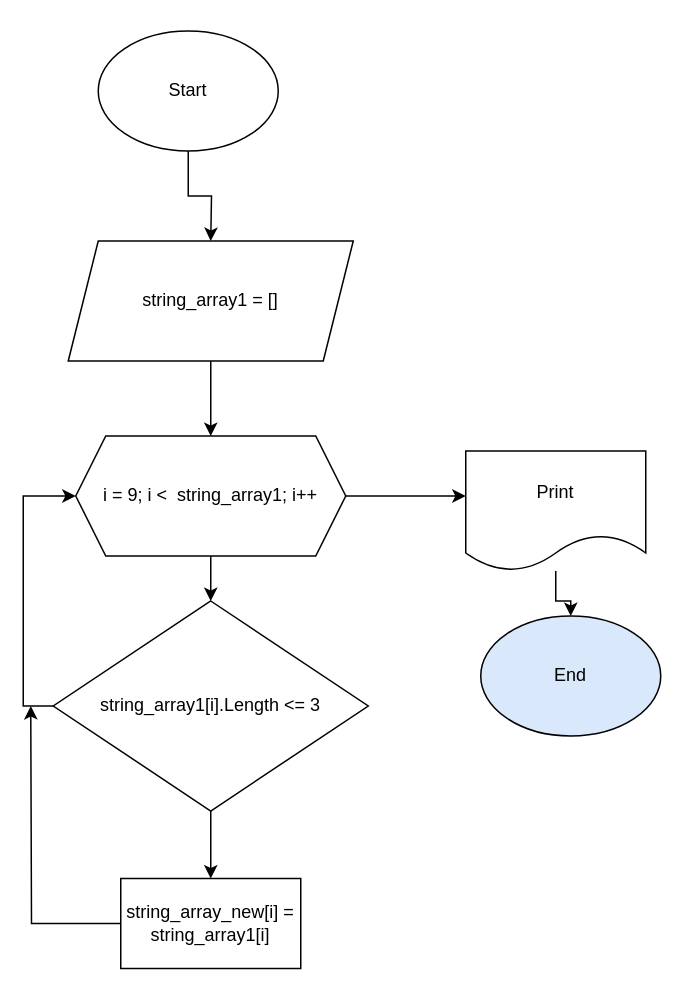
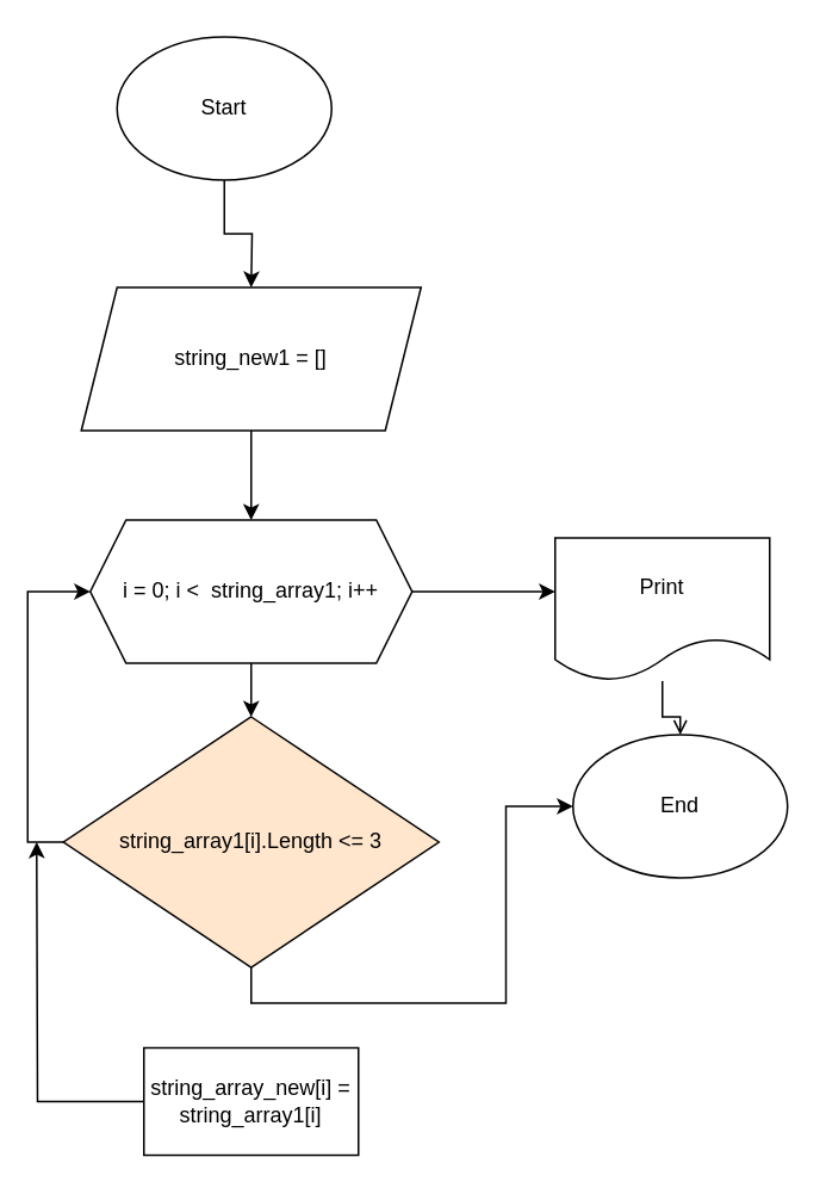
  <mxCell id="0" />
  <mxCell id="1" parent="0" />
  <mxCell id="2" style="edgeStyle=orthogonalEdgeStyle;rounded=0;orthogonalLoop=1;jettySize=auto;html=1;exitX=0.5;exitY=1;exitDx=0;exitDy=0;" edge="1" parent="1" source="3"><mxGeometry relative="1" as="geometry"><mxPoint x="140" y="160" as="targetPoint" /></mxGeometry></mxCell>
  <mxCell id="3" value="Start" style="ellipse;whiteSpace=wrap;html=1;" vertex="1" parent="1"><mxGeometry x="65" y="20" width="120" height="80" as="geometry" /></mxCell>
  <mxCell id="4" style="edgeStyle=orthogonalEdgeStyle;rounded=0;orthogonalLoop=1;jettySize=auto;html=1;exitX=0.5;exitY=1;exitDx=0;exitDy=0;entryX=0.5;entryY=0;entryDx=0;entryDy=0;" edge="1" parent="1" source="5" target="8"><mxGeometry relative="1" as="geometry" /></mxCell>
- <mxCell id="5" value="string_array1 = []&lt;br&gt;" style="shape=parallelogram;perimeter=parallelogramPerimeter;whiteSpace=wrap;html=1;fixedSize=1;" vertex="1" parent="1"><mxGeometry x="45" y="160" width="190" height="80" as="geometry" /></mxCell>
+ <mxCell id="5" value="string_new1 = []&lt;br&gt;" style="shape=parallelogram;perimeter=parallelogramPerimeter;whiteSpace=wrap;html=1;fixedSize=1;" vertex="1" parent="1"><mxGeometry x="45" y="160" width="190" height="80" as="geometry" /></mxCell>
  <mxCell id="6" style="edgeStyle=orthogonalEdgeStyle;rounded=0;orthogonalLoop=1;jettySize=auto;html=1;exitX=0.5;exitY=1;exitDx=0;exitDy=0;entryX=0.5;entryY=0;entryDx=0;entryDy=0;" edge="1" parent="1" source="8" target="11"><mxGeometry relative="1" as="geometry" /></mxCell>
  <mxCell id="7" style="edgeStyle=orthogonalEdgeStyle;rounded=0;orthogonalLoop=1;jettySize=auto;html=1;exitX=1;exitY=0.5;exitDx=0;exitDy=0;" edge="1" parent="1" source="8"><mxGeometry relative="1" as="geometry"><mxPoint x="310" y="330" as="targetPoint" /></mxGeometry></mxCell>
- <mxCell id="8" value="i = 9; i &amp;lt;&amp;nbsp; string_array1; i++" style="shape=hexagon;perimeter=hexagonPerimeter2;whiteSpace=wrap;html=1;fixedSize=1;" vertex="1" parent="1"><mxGeometry x="50" y="290" width="180" height="80" as="geometry" /></mxCell>
- <mxCell id="9" style="edgeStyle=orthogonalEdgeStyle;rounded=0;orthogonalLoop=1;jettySize=auto;html=1;exitX=0.5;exitY=1;exitDx=0;exitDy=0;entryX=0.5;entryY=0;entryDx=0;entryDy=0;" edge="1" parent="1" source="11" target="13"><mxGeometry relative="1" as="geometry" /></mxCell>
+ <mxCell id="8" value="i = 0; i &amp;lt;&amp;nbsp; string_array1; i++" style="shape=hexagon;perimeter=hexagonPerimeter2;whiteSpace=wrap;html=1;fixedSize=1;" vertex="1" parent="1"><mxGeometry x="50" y="290" width="180" height="80" as="geometry" /></mxCell>
+ <mxCell id="9" style="edgeStyle=orthogonalEdgeStyle;rounded=0;orthogonalLoop=1;jettySize=auto;html=1;exitX=0.5;exitY=1;exitDx=0;exitDy=0;" edge="1" parent="1" source="11" target="16"><mxGeometry relative="1" as="geometry" /></mxCell>
  <mxCell id="10" style="edgeStyle=orthogonalEdgeStyle;rounded=0;orthogonalLoop=1;jettySize=auto;html=1;exitX=0;exitY=0.5;exitDx=0;exitDy=0;entryX=0;entryY=0.5;entryDx=0;entryDy=0;" edge="1" parent="1" source="11" target="8"><mxGeometry relative="1" as="geometry" /></mxCell>
- <mxCell id="11" value="string_array1[i].Length &amp;lt;= 3" style="rhombus;whiteSpace=wrap;html=1;" vertex="1" parent="1"><mxGeometry x="35" y="400" width="210" height="140" as="geometry" /></mxCell>
+ <mxCell id="11" value="string_array1[i].Length &amp;lt;= 3" style="rhombus;whiteSpace=wrap;html=1;fillColor=#ffe6cc;" vertex="1" parent="1"><mxGeometry x="35" y="400" width="210" height="140" as="geometry" /></mxCell>
  <mxCell id="12" style="edgeStyle=orthogonalEdgeStyle;rounded=0;orthogonalLoop=1;jettySize=auto;html=1;exitX=0;exitY=0.5;exitDx=0;exitDy=0;" edge="1" parent="1" source="13"><mxGeometry relative="1" as="geometry"><mxPoint x="20" y="470" as="targetPoint" /></mxGeometry></mxCell>
  <mxCell id="13" value="string_array_new[i] = string_array1[i]" style="whiteSpace=wrap;html=1;rounded=0;" vertex="1" parent="1"><mxGeometry x="80" y="585" width="120" height="60" as="geometry" /></mxCell>
- <mxCell id="14" style="edgeStyle=orthogonalEdgeStyle;rounded=0;orthogonalLoop=1;jettySize=auto;html=1;entryX=0.5;entryY=0;entryDx=0;entryDy=0;" edge="1" parent="1" source="15" target="16"><mxGeometry relative="1" as="geometry" /></mxCell>
+ <mxCell id="14" style="edgeStyle=orthogonalEdgeStyle;rounded=0;orthogonalLoop=1;jettySize=auto;html=1;entryX=0.5;entryY=0;entryDx=0;entryDy=0;endArrow=open;" edge="1" parent="1" source="15" target="16"><mxGeometry relative="1" as="geometry" /></mxCell>
  <mxCell id="15" value="Print" style="shape=document;whiteSpace=wrap;html=1;boundedLbl=1;" vertex="1" parent="1"><mxGeometry x="310" y="300" width="120" height="80" as="geometry" /></mxCell>
- <mxCell id="16" value="End" style="ellipse;whiteSpace=wrap;html=1;fillColor=#dae8fc;" vertex="1" parent="1"><mxGeometry x="320" y="410" width="120" height="80" as="geometry" /></mxCell>
+ <mxCell id="16" value="End" style="ellipse;whiteSpace=wrap;html=1;" vertex="1" parent="1"><mxGeometry x="320" y="410" width="120" height="80" as="geometry" /></mxCell>
